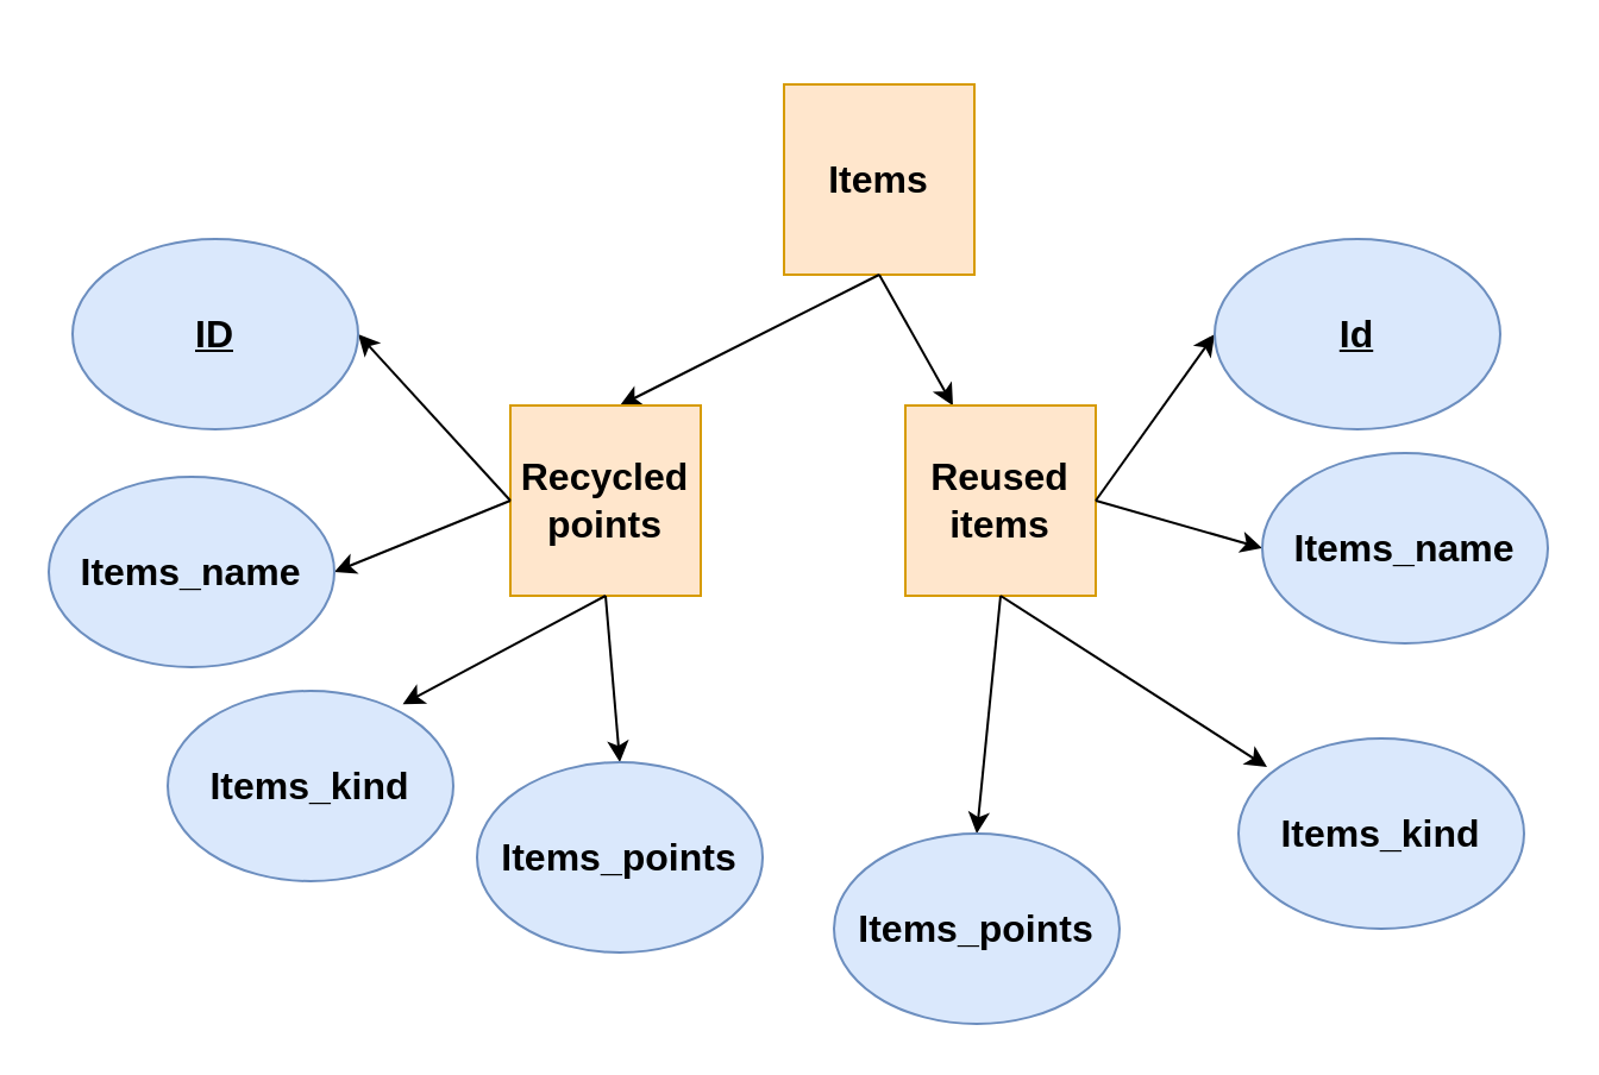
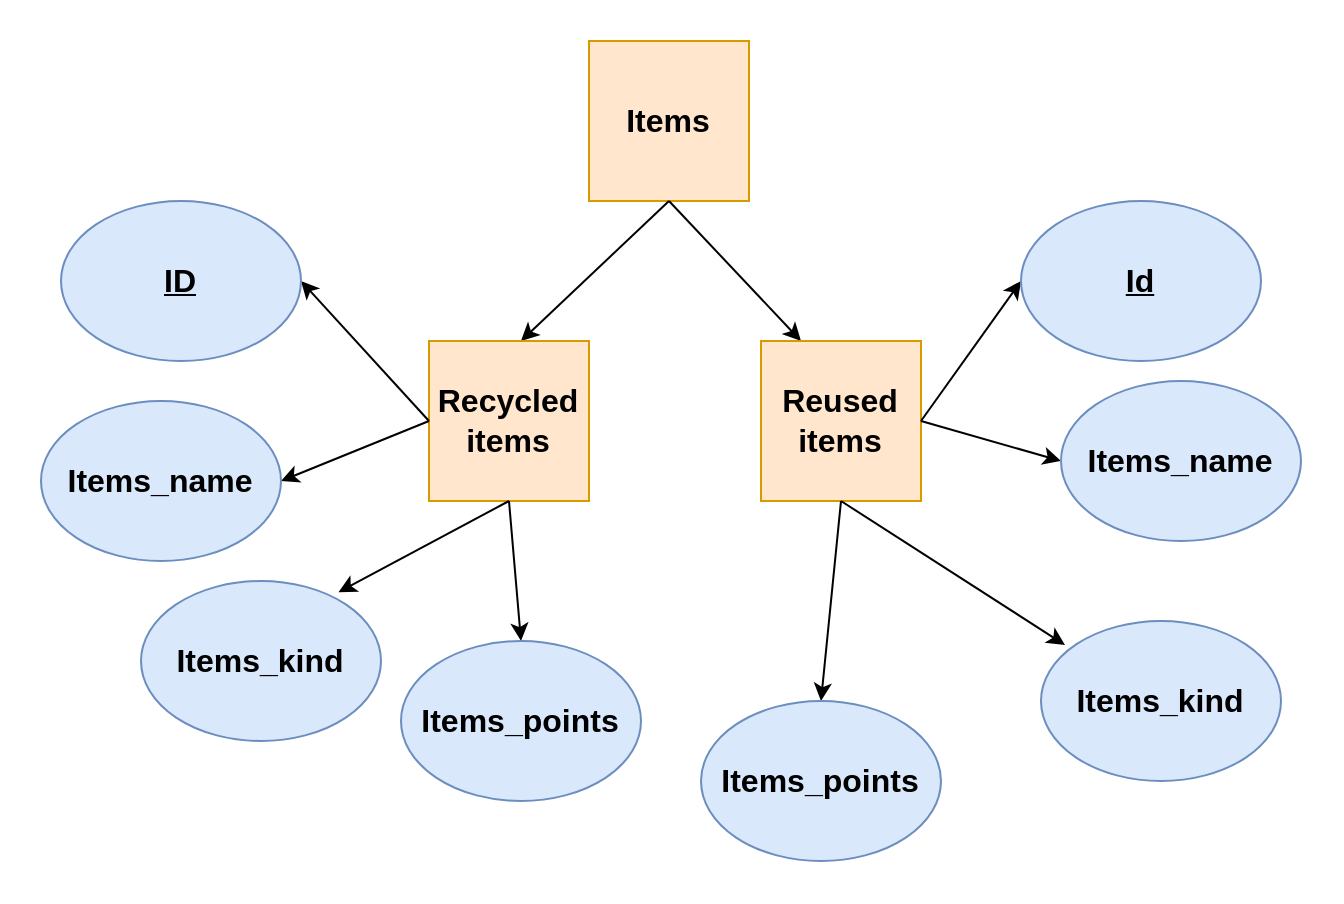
  <mxCell id="0" />
  <mxCell id="1" parent="0" />
- <mxCell id="2" value="&lt;b style=&quot;font-size: 16px&quot;&gt;&lt;font style=&quot;font-size: 16px&quot;&gt;Items&lt;/font&gt;&lt;/b&gt;" parent="1" vertex="1" style="whiteSpace=wrap;html=1;aspect=fixed;fillColor=#ffe6cc;strokeColor=#d79b00;"><mxGeometry x="329" y="35" as="geometry" height="80" width="80" /></mxCell>
+ <mxCell id="2" value="&lt;b style=&quot;font-size: 16px&quot;&gt;&lt;font style=&quot;font-size: 16px&quot;&gt;Items&lt;/font&gt;&lt;/b&gt;" parent="1" vertex="1" style="whiteSpace=wrap;html=1;aspect=fixed;fillColor=#ffe6cc;strokeColor=#d79b00;"><mxGeometry as="geometry" height="80" width="80" y="20" x="294" /></mxCell>
  <mxCell id="3" value="" parent="1" style="endArrow=classic;html=1;exitX=0.5;exitY=1;exitDx=0;exitDy=0;" edge="1" source="2"><mxGeometry as="geometry" height="50" width="50" relative="1"><mxPoint as="sourcePoint" y="220" x="290" /><mxPoint as="targetPoint" y="170" x="260" /></mxGeometry></mxCell>
  <mxCell id="4" value="" parent="1" style="endArrow=classic;html=1;exitX=0.5;exitY=1;exitDx=0;exitDy=0;" edge="1" source="2"><mxGeometry as="geometry" height="50" width="50" relative="1"><mxPoint as="sourcePoint" y="350" x="410" /><mxPoint as="targetPoint" y="170" x="400" /></mxGeometry></mxCell>
- <mxCell id="5" value="&lt;b style=&quot;font-size: 16px&quot;&gt;&lt;font style=&quot;font-size: 16px&quot;&gt;Recycled&lt;br&gt;points&lt;/font&gt;&lt;/b&gt;" parent="1" vertex="1" style="whiteSpace=wrap;html=1;aspect=fixed;fillColor=#ffe6cc;strokeColor=#d79b00;"><mxGeometry as="geometry" height="80" width="80" y="170" x="214" /></mxCell>
+ <mxCell id="5" value="&lt;b style=&quot;font-size: 16px&quot;&gt;&lt;font style=&quot;font-size: 16px&quot;&gt;Recycled&lt;br&gt;items&lt;/font&gt;&lt;/b&gt;" parent="1" vertex="1" style="whiteSpace=wrap;html=1;aspect=fixed;fillColor=#ffe6cc;strokeColor=#d79b00;"><mxGeometry as="geometry" height="80" width="80" y="170" x="214" /></mxCell>
  <mxCell id="6" value="&lt;font style=&quot;font-size: 16px&quot;&gt;&lt;b&gt;Reused items&lt;/b&gt;&lt;/font&gt;" parent="1" vertex="1" style="whiteSpace=wrap;html=1;aspect=fixed;fillColor=#ffe6cc;strokeColor=#d79b00;"><mxGeometry as="geometry" height="80" width="80" y="170" x="380" /></mxCell>
  <mxCell id="7" value="" parent="1" style="endArrow=classic;html=1;exitX=0;exitY=0.5;exitDx=0;exitDy=0;" edge="1" source="5"><mxGeometry as="geometry" height="50" width="50" relative="1"><mxPoint as="sourcePoint" y="260" x="60" /><mxPoint as="targetPoint" y="240" x="140" /></mxGeometry></mxCell>
  <mxCell id="8" value="" parent="1" style="endArrow=classic;html=1;exitX=0.5;exitY=1;exitDx=0;exitDy=0;entryX=0.823;entryY=0.07;entryDx=0;entryDy=0;entryPerimeter=0;" edge="1" target="12" source="5"><mxGeometry as="geometry" height="50" width="50" relative="1"><mxPoint as="sourcePoint" y="340" x="210" /><mxPoint as="targetPoint" y="290" x="170" /></mxGeometry></mxCell>
  <mxCell id="9" value="" parent="1" style="endArrow=classic;html=1;exitX=0;exitY=0.5;exitDx=0;exitDy=0;entryX=1;entryY=0.5;entryDx=0;entryDy=0;" edge="1" target="10" source="5"><mxGeometry as="geometry" height="50" width="50" relative="1"><mxPoint as="sourcePoint" y="160" x="40" /><mxPoint as="targetPoint" y="150" x="150" /></mxGeometry></mxCell>
  <mxCell id="10" value="&lt;b style=&quot;font-size: 16px&quot;&gt;&lt;u&gt;&lt;font style=&quot;font-size: 16px&quot;&gt;ID&lt;/font&gt;&lt;/u&gt;&lt;/b&gt;" parent="1" vertex="1" style="ellipse;whiteSpace=wrap;html=1;fillColor=#dae8fc;strokeColor=#6c8ebf;"><mxGeometry as="geometry" height="80" width="120" y="100" x="30" /></mxCell>
  <mxCell id="11" value="&lt;b&gt;&lt;font style=&quot;font-size: 16px&quot;&gt;Items_name&lt;/font&gt;&lt;/b&gt;" parent="1" vertex="1" style="ellipse;whiteSpace=wrap;html=1;fillColor=#dae8fc;strokeColor=#6c8ebf;"><mxGeometry as="geometry" height="80" width="120" y="200" x="20" /></mxCell>
  <mxCell id="12" value="&lt;b style=&quot;font-size: 16px&quot;&gt;&lt;font style=&quot;font-size: 16px&quot;&gt;Items_kind&lt;/font&gt;&lt;/b&gt;" parent="1" vertex="1" style="ellipse;whiteSpace=wrap;html=1;fillColor=#dae8fc;strokeColor=#6c8ebf;"><mxGeometry as="geometry" height="80" width="120" y="290" x="70" /></mxCell>
  <mxCell id="13" value="" parent="1" style="endArrow=classic;html=1;exitX=0.5;exitY=1;exitDx=0;exitDy=0;entryX=0.5;entryY=0;entryDx=0;entryDy=0;" edge="1" target="14" source="5"><mxGeometry as="geometry" height="50" width="50" relative="1"><mxPoint as="sourcePoint" y="380" x="240" /><mxPoint as="targetPoint" y="320" x="254" /></mxGeometry></mxCell>
  <mxCell id="14" value="&lt;b style=&quot;font-size: 16px&quot;&gt;&lt;font style=&quot;font-size: 16px&quot;&gt;Items_points&lt;/font&gt;&lt;/b&gt;" parent="1" vertex="1" style="ellipse;whiteSpace=wrap;html=1;fillColor=#dae8fc;strokeColor=#6c8ebf;"><mxGeometry as="geometry" height="80" width="120" y="320" x="200" /></mxCell>
  <mxCell id="15" value="" parent="1" style="endArrow=classic;html=1;exitX=1;exitY=0.5;exitDx=0;exitDy=0;entryX=0;entryY=0.5;entryDx=0;entryDy=0;" edge="1" target="16" source="6"><mxGeometry as="geometry" height="50" width="50" relative="1"><mxPoint as="sourcePoint" y="200" x="540" /><mxPoint as="targetPoint" y="150" x="510" /></mxGeometry></mxCell>
  <mxCell id="16" value="&lt;b style=&quot;font-size: 16px&quot;&gt;&lt;u&gt;Id&lt;/u&gt;&lt;/b&gt;" parent="1" vertex="1" style="ellipse;whiteSpace=wrap;html=1;fillColor=#dae8fc;strokeColor=#6c8ebf;"><mxGeometry as="geometry" height="80" width="120" y="100" x="510" /></mxCell>
  <mxCell id="17" value="" parent="1" style="endArrow=classic;html=1;entryX=0;entryY=0.5;entryDx=0;entryDy=0;" edge="1" target="18"><mxGeometry as="geometry" height="50" width="50" relative="1"><mxPoint as="sourcePoint" y="210" x="460" /><mxPoint as="targetPoint" y="210" x="530" /></mxGeometry></mxCell>
  <mxCell id="18" value="&lt;b style=&quot;text-align: center ; text-transform: none ; text-indent: 0px ; letter-spacing: normal ; font-family: &amp;#34;helvetica&amp;#34; ; font-size: 12px ; font-style: normal ; font-variant: normal ; font-weight: 700 ; text-decoration: none ; word-spacing: 0px&quot;&gt;&lt;font style=&quot;font-size: 16px&quot;&gt;Items_name&lt;/font&gt;&lt;/b&gt;" parent="1" vertex="1" style="ellipse;whiteSpace=wrap;html=1;fillColor=#dae8fc;strokeColor=#6c8ebf;"><mxGeometry as="geometry" height="80" width="120" y="190" x="530" /></mxCell>
  <mxCell id="19" value="" parent="1" style="endArrow=classic;html=1;exitX=0.5;exitY=1;exitDx=0;exitDy=0;entryX=0.5;entryY=0;entryDx=0;entryDy=0;" edge="1" target="20" source="6"><mxGeometry as="geometry" height="50" width="50" relative="1"><mxPoint as="sourcePoint" y="380" x="440" /><mxPoint as="targetPoint" y="340" x="390" /></mxGeometry></mxCell>
  <mxCell id="20" value="&lt;b style=&quot;text-align: center ; text-transform: none ; text-indent: 0px ; letter-spacing: normal ; font-family: &amp;#34;helvetica&amp;#34; ; font-size: 16px ; font-style: normal ; font-variant: normal ; font-weight: 700 ; text-decoration: none ; word-spacing: 0px&quot;&gt;&lt;font style=&quot;font-size: 16px&quot;&gt;Items_points&lt;/font&gt;&lt;/b&gt;" parent="1" vertex="1" style="ellipse;whiteSpace=wrap;html=1;fillColor=#dae8fc;strokeColor=#6c8ebf;"><mxGeometry as="geometry" height="80" width="120" y="350" x="350" /></mxCell>
  <mxCell id="21" value="" parent="1" style="endArrow=classic;html=1;entryX=0.1;entryY=0.15;entryDx=0;entryDy=0;entryPerimeter=0;" edge="1" target="22"><mxGeometry as="geometry" height="50" width="50" relative="1"><mxPoint as="sourcePoint" y="250" x="420" /><mxPoint as="targetPoint" y="340" x="520" /></mxGeometry></mxCell>
  <mxCell id="22" value="&lt;b style=&quot;text-align: center ; text-transform: none ; text-indent: 0px ; letter-spacing: normal ; font-family: &amp;#34;helvetica&amp;#34; ; font-size: 16px ; font-style: normal ; font-variant: normal ; font-weight: 700 ; text-decoration: none ; word-spacing: 0px&quot;&gt;&lt;font style=&quot;font-size: 16px&quot;&gt;Items_kind&lt;/font&gt;&lt;/b&gt;" parent="1" vertex="1" style="ellipse;whiteSpace=wrap;html=1;fillColor=#dae8fc;strokeColor=#6c8ebf;"><mxGeometry as="geometry" height="80" width="120" y="310" x="520" /></mxCell>
